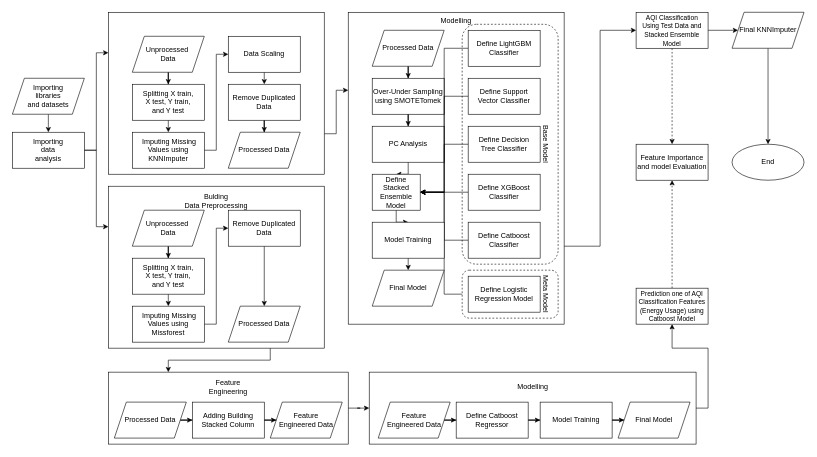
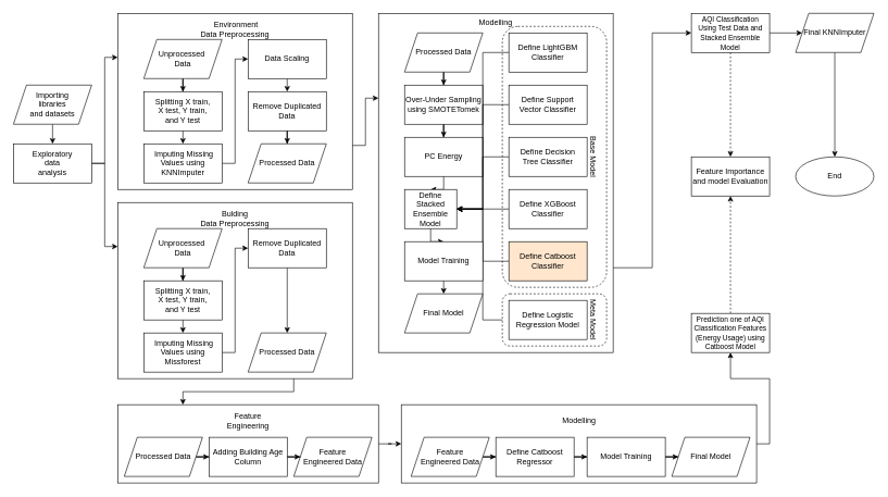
  <mxCell id="0" />
  <mxCell id="1" parent="0" />
  <mxCell id="2" style="edgeStyle=orthogonalEdgeStyle;rounded=0;orthogonalLoop=1;jettySize=auto;html=1;exitX=0.5;exitY=1;exitDx=0;exitDy=0;entryX=0.5;entryY=0;entryDx=0;entryDy=0;" edge="1" parent="1" source="3" target="6"><mxGeometry relative="1" as="geometry" /></mxCell>
  <mxCell id="3" value="Importing &lt;br&gt;libraries &lt;br&gt;and datasets" style="shape=parallelogram;perimeter=parallelogramPerimeter;whiteSpace=wrap;html=1;fixedSize=1;" vertex="1" parent="1"><mxGeometry x="20" y="130" width="120" height="60" as="geometry" /></mxCell>
  <mxCell id="4" style="edgeStyle=orthogonalEdgeStyle;rounded=0;orthogonalLoop=1;jettySize=auto;html=1;entryX=0;entryY=0.25;entryDx=0;entryDy=0;" edge="1" parent="1" source="6" target="8"><mxGeometry relative="1" as="geometry" /></mxCell>
  <mxCell id="5" style="edgeStyle=orthogonalEdgeStyle;rounded=0;orthogonalLoop=1;jettySize=auto;html=1;entryX=0;entryY=0.25;entryDx=0;entryDy=0;" edge="1" parent="1" source="6" target="53"><mxGeometry relative="1" as="geometry" /></mxCell>
- <mxCell id="6" value="Importing &lt;br&gt;data &lt;br&gt;analysis" style="rounded=0;whiteSpace=wrap;html=1;" vertex="1" parent="1"><mxGeometry x="20" y="220" width="120" height="60" as="geometry" /></mxCell>
+ <mxCell id="6" value="Exploratory &lt;br&gt;data &lt;br&gt;analysis" style="rounded=0;whiteSpace=wrap;html=1;" vertex="1" parent="1"><mxGeometry x="20" y="220" width="120" height="60" as="geometry" /></mxCell>
  <mxCell id="7" style="edgeStyle=orthogonalEdgeStyle;rounded=0;orthogonalLoop=1;jettySize=auto;html=1;exitX=1;exitY=0.75;exitDx=0;exitDy=0;entryX=0;entryY=0.25;entryDx=0;entryDy=0;" edge="1" parent="1" source="8" target="23"><mxGeometry relative="1" as="geometry" /></mxCell>
  <mxCell id="8" value="" style="rounded=0;whiteSpace=wrap;html=1;" vertex="1" parent="1"><mxGeometry x="180" y="20" width="360" height="270" as="geometry" /></mxCell>
  <mxCell id="9" value="" style="edgeStyle=orthogonalEdgeStyle;rounded=0;orthogonalLoop=1;jettySize=auto;html=1;" edge="1" parent="1" source="10" target="12"><mxGeometry relative="1" as="geometry" /></mxCell>
  <mxCell id="10" value="&lt;div&gt;Unprocessed&amp;nbsp;&lt;/div&gt;&lt;div&gt;Data&lt;/div&gt;" style="rounded=0;whiteSpace=wrap;html=1;shape=parallelogram;perimeter=parallelogramPerimeter;fixedSize=1;" vertex="1" parent="1"><mxGeometry x="220" y="60" width="120" height="60" as="geometry" /></mxCell>
  <mxCell id="11" style="edgeStyle=orthogonalEdgeStyle;rounded=0;orthogonalLoop=1;jettySize=auto;html=1;exitX=0.5;exitY=1;exitDx=0;exitDy=0;entryX=0.5;entryY=0;entryDx=0;entryDy=0;" edge="1" parent="1" source="12" target="14"><mxGeometry relative="1" as="geometry" /></mxCell>
  <mxCell id="12" value="Splitting X train, &lt;br&gt;X test, Y train, &lt;br&gt;and Y test" style="rounded=0;whiteSpace=wrap;html=1;" vertex="1" parent="1"><mxGeometry x="220" y="140" width="120" height="60" as="geometry" /></mxCell>
  <mxCell id="13" style="edgeStyle=orthogonalEdgeStyle;rounded=0;orthogonalLoop=1;jettySize=auto;html=1;exitX=1;exitY=0.5;exitDx=0;exitDy=0;entryX=0;entryY=0.5;entryDx=0;entryDy=0;" edge="1" parent="1" source="14" target="16"><mxGeometry relative="1" as="geometry" /></mxCell>
  <mxCell id="14" value="&lt;font&gt;&amp;nbsp;Imputing Missing Values using KNNImputer&lt;br&gt;&lt;/font&gt;" style="rounded=0;whiteSpace=wrap;html=1;" vertex="1" parent="1"><mxGeometry x="220" y="220" width="120" height="60" as="geometry" /></mxCell>
  <mxCell id="15" style="edgeStyle=orthogonalEdgeStyle;rounded=0;orthogonalLoop=1;jettySize=auto;html=1;exitX=0.5;exitY=1;exitDx=0;exitDy=0;entryX=0.5;entryY=0;entryDx=0;entryDy=0;" edge="1" parent="1" source="16" target="18"><mxGeometry relative="1" as="geometry" /></mxCell>
  <mxCell id="16" value="Data Scaling" style="rounded=0;whiteSpace=wrap;html=1;" vertex="1" parent="1"><mxGeometry x="380" y="60" width="120" height="60" as="geometry" /></mxCell>
  <mxCell id="17" value="" style="edgeStyle=orthogonalEdgeStyle;rounded=0;orthogonalLoop=1;jettySize=auto;html=1;" edge="1" parent="1" source="18" target="20"><mxGeometry relative="1" as="geometry" /></mxCell>
  <mxCell id="18" value="Remove Duplicated Data" style="rounded=0;whiteSpace=wrap;html=1;" vertex="1" parent="1"><mxGeometry x="380" y="140" width="120" height="60" as="geometry" /></mxCell>
  <mxCell id="19" style="edgeStyle=orthogonalEdgeStyle;rounded=0;orthogonalLoop=1;jettySize=auto;html=1;exitX=1;exitY=0.5;exitDx=0;exitDy=0;entryX=1;entryY=0.5;entryDx=0;entryDy=0;" edge="1" parent="1" source="16" target="16"><mxGeometry relative="1" as="geometry"><Array as="points" /></mxGeometry></mxCell>
  <mxCell id="20" value="Processed Data" style="rounded=0;whiteSpace=wrap;html=1;shape=parallelogram;perimeter=parallelogramPerimeter;fixedSize=1;" vertex="1" parent="1"><mxGeometry x="380" y="220" width="120" height="60" as="geometry" /></mxCell>
+ <mxCell id="21" value="&amp;nbsp;Environment&lt;br&gt;Data Preprocessing" style="text;html=1;align=center;verticalAlign=middle;whiteSpace=wrap;rounded=0;" vertex="1" parent="1"><mxGeometry x="295" y="30" width="130" height="30" as="geometry" /></mxCell>
  <mxCell id="22" style="edgeStyle=orthogonalEdgeStyle;rounded=0;orthogonalLoop=1;jettySize=auto;html=1;exitX=1;exitY=0.75;exitDx=0;exitDy=0;" edge="1" parent="1" source="23" target="85"><mxGeometry relative="1" as="geometry" /></mxCell>
  <mxCell id="23" value="" style="rounded=0;whiteSpace=wrap;html=1;" vertex="1" parent="1"><mxGeometry x="580" y="20" width="360" height="520" as="geometry" /></mxCell>
  <mxCell id="24" value="Modelling" style="text;html=1;align=center;verticalAlign=middle;whiteSpace=wrap;rounded=0;" vertex="1" parent="1"><mxGeometry x="700" y="20" width="120" height="30" as="geometry" /></mxCell>
  <mxCell id="25" value="" style="edgeStyle=orthogonalEdgeStyle;rounded=0;orthogonalLoop=1;jettySize=auto;html=1;" edge="1" parent="1" source="26" target="28"><mxGeometry relative="1" as="geometry" /></mxCell>
  <mxCell id="26" value="Processed Data" style="rounded=0;whiteSpace=wrap;html=1;shape=parallelogram;perimeter=parallelogramPerimeter;fixedSize=1;" vertex="1" parent="1"><mxGeometry x="620" y="50" width="120" height="60" as="geometry" /></mxCell>
  <mxCell id="27" value="" style="edgeStyle=orthogonalEdgeStyle;rounded=0;orthogonalLoop=1;jettySize=auto;html=1;" edge="1" parent="1" source="28" target="30"><mxGeometry relative="1" as="geometry" /></mxCell>
  <mxCell id="28" value="Over-Under Sampling using SMOTETomek" style="rounded=0;whiteSpace=wrap;html=1;" vertex="1" parent="1"><mxGeometry x="620" y="130" width="120" height="60" as="geometry" /></mxCell>
  <mxCell id="29" value="" style="edgeStyle=orthogonalEdgeStyle;rounded=0;orthogonalLoop=1;jettySize=auto;html=1;" edge="1" parent="1" source="30" target="32"><mxGeometry relative="1" as="geometry" /></mxCell>
- <mxCell id="30" value="PC Analysis" style="rounded=0;whiteSpace=wrap;html=1;" vertex="1" parent="1"><mxGeometry x="620" y="210" width="120" height="60" as="geometry" /></mxCell>
+ <mxCell id="30" value="PC Energy" style="rounded=0;whiteSpace=wrap;html=1;" vertex="1" parent="1"><mxGeometry x="620" y="210" width="120" height="60" as="geometry" /></mxCell>
  <mxCell id="31" value="" style="edgeStyle=orthogonalEdgeStyle;rounded=0;orthogonalLoop=1;jettySize=auto;html=1;" edge="1" parent="1" source="32" target="50"><mxGeometry relative="1" as="geometry" /></mxCell>
  <mxCell id="32" value="Define Stacked Ensemble Model" style="rounded=0;whiteSpace=wrap;html=1;" vertex="1" parent="1"><mxGeometry x="620" y="290" width="80" height="60" as="geometry" /></mxCell>
  <mxCell id="33" value="" style="rounded=1;whiteSpace=wrap;html=1;dashed=1;" vertex="1" parent="1"><mxGeometry x="770" y="40" width="160" height="400" as="geometry" /></mxCell>
  <mxCell id="34" style="edgeStyle=orthogonalEdgeStyle;rounded=0;orthogonalLoop=1;jettySize=auto;html=1;entryX=1;entryY=0.5;entryDx=0;entryDy=0;" edge="1" parent="1" source="35" target="32"><mxGeometry relative="1" as="geometry" /></mxCell>
  <mxCell id="35" value="Define LightGBM Classifier" style="rounded=0;whiteSpace=wrap;html=1;" vertex="1" parent="1"><mxGeometry x="780" y="50" width="120" height="60" as="geometry" /></mxCell>
  <mxCell id="36" style="edgeStyle=orthogonalEdgeStyle;rounded=0;orthogonalLoop=1;jettySize=auto;html=1;entryX=1;entryY=0.5;entryDx=0;entryDy=0;" edge="1" parent="1" source="37" target="32"><mxGeometry relative="1" as="geometry" /></mxCell>
  <mxCell id="37" value="Define Support &lt;br&gt;Vector Classifier" style="rounded=0;whiteSpace=wrap;html=1;" vertex="1" parent="1"><mxGeometry x="780" y="130" width="120" height="60" as="geometry" /></mxCell>
  <mxCell id="38" style="edgeStyle=orthogonalEdgeStyle;rounded=0;orthogonalLoop=1;jettySize=auto;html=1;entryX=1;entryY=0.5;entryDx=0;entryDy=0;" edge="1" parent="1" source="39" target="32"><mxGeometry relative="1" as="geometry" /></mxCell>
  <mxCell id="39" value="Define Decision &lt;br&gt;Tree Classifier" style="rounded=0;whiteSpace=wrap;html=1;" vertex="1" parent="1"><mxGeometry x="780" y="210" width="120" height="60" as="geometry" /></mxCell>
  <mxCell id="40" style="edgeStyle=orthogonalEdgeStyle;rounded=0;orthogonalLoop=1;jettySize=auto;html=1;" edge="1" parent="1" source="41" target="32"><mxGeometry relative="1" as="geometry" /></mxCell>
  <mxCell id="41" value="Define XGBoost Classifier" style="rounded=0;whiteSpace=wrap;html=1;" vertex="1" parent="1"><mxGeometry x="780" y="290" width="120" height="60" as="geometry" /></mxCell>
  <mxCell id="42" style="edgeStyle=orthogonalEdgeStyle;rounded=0;orthogonalLoop=1;jettySize=auto;html=1;entryX=1;entryY=0.5;entryDx=0;entryDy=0;" edge="1" parent="1" source="43" target="32"><mxGeometry relative="1" as="geometry" /></mxCell>
- <mxCell id="43" value="Define Catboost Classifier" style="rounded=0;whiteSpace=wrap;html=1;" vertex="1" parent="1"><mxGeometry x="780" y="370" width="120" height="60" as="geometry" /></mxCell>
+ <mxCell id="43" value="Define Catboost Classifier" style="rounded=0;whiteSpace=wrap;html=1;fillColor=#ffe6cc;" vertex="1" parent="1"><mxGeometry x="780" y="370" width="120" height="60" as="geometry" /></mxCell>
  <mxCell id="44" style="edgeStyle=orthogonalEdgeStyle;rounded=0;orthogonalLoop=1;jettySize=auto;html=1;entryX=1;entryY=0.5;entryDx=0;entryDy=0;" edge="1" parent="1" source="46" target="32"><mxGeometry relative="1" as="geometry" /></mxCell>
  <mxCell id="45" value="" style="rounded=1;whiteSpace=wrap;html=1;dashed=1;" vertex="1" parent="1"><mxGeometry x="770" y="450" width="160" height="80" as="geometry" /></mxCell>
  <mxCell id="46" value="Define Logistic Regression Model" style="rounded=0;whiteSpace=wrap;html=1;" vertex="1" parent="1"><mxGeometry x="780" y="460" width="120" height="60" as="geometry" /></mxCell>
  <mxCell id="47" value="Base Model" style="text;html=1;align=center;verticalAlign=middle;whiteSpace=wrap;rounded=0;rotation=90;" vertex="1" parent="1"><mxGeometry x="860" y="225" width="100" height="30" as="geometry" /></mxCell>
  <mxCell id="48" value="Meta Model" style="text;html=1;align=center;verticalAlign=middle;whiteSpace=wrap;rounded=0;rotation=90;" vertex="1" parent="1"><mxGeometry x="860" y="475" width="100" height="30" as="geometry" /></mxCell>
  <mxCell id="49" style="edgeStyle=orthogonalEdgeStyle;rounded=0;orthogonalLoop=1;jettySize=auto;html=1;exitX=0.5;exitY=1;exitDx=0;exitDy=0;entryX=0.5;entryY=0;entryDx=0;entryDy=0;" edge="1" parent="1" source="50" target="51"><mxGeometry relative="1" as="geometry" /></mxCell>
  <mxCell id="50" value="Model Training" style="rounded=0;whiteSpace=wrap;html=1;" vertex="1" parent="1"><mxGeometry x="620" y="370" width="120" height="60" as="geometry" /></mxCell>
  <mxCell id="51" value="Final Model" style="shape=parallelogram;perimeter=parallelogramPerimeter;whiteSpace=wrap;html=1;fixedSize=1;" vertex="1" parent="1"><mxGeometry x="620" y="450" width="120" height="60" as="geometry" /></mxCell>
  <mxCell id="52" style="edgeStyle=orthogonalEdgeStyle;rounded=0;orthogonalLoop=1;jettySize=auto;html=1;exitX=0.75;exitY=1;exitDx=0;exitDy=0;entryX=0.25;entryY=0;entryDx=0;entryDy=0;" edge="1" parent="1" source="53" target="66"><mxGeometry relative="1" as="geometry" /></mxCell>
  <mxCell id="53" value="" style="rounded=0;whiteSpace=wrap;html=1;" vertex="1" parent="1"><mxGeometry x="180" y="310" width="360" height="270" as="geometry" /></mxCell>
  <mxCell id="54" value="" style="edgeStyle=orthogonalEdgeStyle;rounded=0;orthogonalLoop=1;jettySize=auto;html=1;" edge="1" parent="1" source="55" target="57"><mxGeometry relative="1" as="geometry" /></mxCell>
  <mxCell id="55" value="&lt;div&gt;Unprocessed&amp;nbsp;&lt;/div&gt;&lt;div&gt;Data&lt;/div&gt;" style="rounded=0;whiteSpace=wrap;html=1;shape=parallelogram;perimeter=parallelogramPerimeter;fixedSize=1;" vertex="1" parent="1"><mxGeometry x="220" y="350" width="120" height="60" as="geometry" /></mxCell>
  <mxCell id="56" style="edgeStyle=orthogonalEdgeStyle;rounded=0;orthogonalLoop=1;jettySize=auto;html=1;exitX=0.5;exitY=1;exitDx=0;exitDy=0;entryX=0.5;entryY=0;entryDx=0;entryDy=0;" edge="1" parent="1" source="57" target="59"><mxGeometry relative="1" as="geometry" /></mxCell>
  <mxCell id="57" value="Splitting X train, &lt;br&gt;X test, Y train, &lt;br&gt;and Y test" style="rounded=0;whiteSpace=wrap;html=1;" vertex="1" parent="1"><mxGeometry x="220" y="430" width="120" height="60" as="geometry" /></mxCell>
  <mxCell id="58" style="edgeStyle=orthogonalEdgeStyle;rounded=0;orthogonalLoop=1;jettySize=auto;html=1;exitX=1;exitY=0.5;exitDx=0;exitDy=0;entryX=0;entryY=0.5;entryDx=0;entryDy=0;" edge="1" parent="1" source="59" target="61"><mxGeometry relative="1" as="geometry" /></mxCell>
  <mxCell id="59" value="&lt;font&gt;&amp;nbsp;Imputing Missing Values using Missforest&lt;br&gt;&lt;/font&gt;" style="rounded=0;whiteSpace=wrap;html=1;" vertex="1" parent="1"><mxGeometry x="220" y="510" width="120" height="60" as="geometry" /></mxCell>
  <mxCell id="60" style="edgeStyle=orthogonalEdgeStyle;rounded=0;orthogonalLoop=1;jettySize=auto;html=1;entryX=0.5;entryY=0;entryDx=0;entryDy=0;" edge="1" parent="1" source="61" target="63"><mxGeometry relative="1" as="geometry" /></mxCell>
  <mxCell id="61" value="Remove Duplicated Data" style="rounded=0;whiteSpace=wrap;html=1;" vertex="1" parent="1"><mxGeometry x="380" y="350" width="120" height="60" as="geometry" /></mxCell>
  <mxCell id="62" style="edgeStyle=orthogonalEdgeStyle;rounded=0;orthogonalLoop=1;jettySize=auto;html=1;exitX=1;exitY=0.5;exitDx=0;exitDy=0;entryX=1;entryY=0.5;entryDx=0;entryDy=0;" edge="1" parent="1" source="61" target="61"><mxGeometry relative="1" as="geometry"><Array as="points" /></mxGeometry></mxCell>
  <mxCell id="63" value="Processed Data" style="rounded=0;whiteSpace=wrap;html=1;shape=parallelogram;perimeter=parallelogramPerimeter;fixedSize=1;" vertex="1" parent="1"><mxGeometry x="380" y="510" width="120" height="60" as="geometry" /></mxCell>
  <mxCell id="64" value="Bulding&lt;br&gt;&lt;div&gt;Data Preprocessing&lt;/div&gt;" style="text;html=1;align=center;verticalAlign=middle;whiteSpace=wrap;rounded=0;" vertex="1" parent="1"><mxGeometry x="295" y="320" width="130" height="30" as="geometry" /></mxCell>
  <mxCell id="65" value="" style="edgeStyle=orthogonalEdgeStyle;rounded=0;orthogonalLoop=1;jettySize=auto;html=1;" edge="1" parent="1" source="66" target="74"><mxGeometry relative="1" as="geometry" /></mxCell>
  <mxCell id="66" value="" style="rounded=0;whiteSpace=wrap;html=1;" vertex="1" parent="1"><mxGeometry x="180" y="620" width="400" height="120" as="geometry" /></mxCell>
  <mxCell id="67" style="edgeStyle=orthogonalEdgeStyle;rounded=0;orthogonalLoop=1;jettySize=auto;html=1;entryX=0;entryY=0.5;entryDx=0;entryDy=0;" edge="1" parent="1" source="68" target="71"><mxGeometry relative="1" as="geometry" /></mxCell>
  <mxCell id="68" value="Processed Data" style="rounded=0;whiteSpace=wrap;html=1;shape=parallelogram;perimeter=parallelogramPerimeter;fixedSize=1;" vertex="1" parent="1"><mxGeometry x="190" y="670" width="120" height="60" as="geometry" /></mxCell>
  <mxCell id="69" value="Feature &lt;br&gt;Engineered Data" style="rounded=0;whiteSpace=wrap;html=1;shape=parallelogram;perimeter=parallelogramPerimeter;fixedSize=1;" vertex="1" parent="1"><mxGeometry x="450" y="670" width="120" height="60" as="geometry" /></mxCell>
  <mxCell id="70" style="edgeStyle=orthogonalEdgeStyle;rounded=0;orthogonalLoop=1;jettySize=auto;html=1;entryX=0;entryY=0.5;entryDx=0;entryDy=0;" edge="1" parent="1" source="71" target="69"><mxGeometry relative="1" as="geometry" /></mxCell>
- <mxCell id="71" value="Adding Building Stacked Column" style="rounded=0;whiteSpace=wrap;html=1;shape=label;fixedSize=1;" vertex="1" parent="1"><mxGeometry x="320" y="670" width="120" height="60" as="geometry" /></mxCell>
+ <mxCell id="71" value="Adding Building Age Column" style="rounded=0;whiteSpace=wrap;html=1;shape=label;fixedSize=1;" vertex="1" parent="1"><mxGeometry x="320" y="670" width="120" height="60" as="geometry" /></mxCell>
  <mxCell id="72" value="Feature Engineering" style="text;html=1;align=center;verticalAlign=middle;whiteSpace=wrap;rounded=0;" vertex="1" parent="1"><mxGeometry x="345" y="630" width="70" height="30" as="geometry" /></mxCell>
  <mxCell id="73" style="edgeStyle=orthogonalEdgeStyle;rounded=0;orthogonalLoop=1;jettySize=auto;html=1;exitX=1;exitY=0.5;exitDx=0;exitDy=0;" edge="1" parent="1" source="74" target="87"><mxGeometry relative="1" as="geometry" /></mxCell>
  <mxCell id="74" value="" style="whiteSpace=wrap;html=1;rounded=0;" vertex="1" parent="1"><mxGeometry x="615" y="620" width="545" height="120" as="geometry" /></mxCell>
  <mxCell id="75" value="" style="edgeStyle=orthogonalEdgeStyle;rounded=0;orthogonalLoop=1;jettySize=auto;html=1;" edge="1" parent="1" source="76" target="78"><mxGeometry relative="1" as="geometry" /></mxCell>
  <mxCell id="76" value="Feature&lt;br&gt;Engineered Data" style="rounded=0;whiteSpace=wrap;html=1;shape=parallelogram;perimeter=parallelogramPerimeter;fixedSize=1;" vertex="1" parent="1"><mxGeometry x="630" y="670" width="120" height="60" as="geometry" /></mxCell>
  <mxCell id="77" value="" style="edgeStyle=orthogonalEdgeStyle;rounded=0;orthogonalLoop=1;jettySize=auto;html=1;" edge="1" parent="1" source="78" target="80"><mxGeometry relative="1" as="geometry" /></mxCell>
  <mxCell id="78" value="Define Catboost Regressor" style="whiteSpace=wrap;html=1;rounded=0;" vertex="1" parent="1"><mxGeometry x="760" y="670" width="120" height="60" as="geometry" /></mxCell>
  <mxCell id="79" value="" style="edgeStyle=orthogonalEdgeStyle;rounded=0;orthogonalLoop=1;jettySize=auto;html=1;" edge="1" parent="1" source="80" target="81"><mxGeometry relative="1" as="geometry" /></mxCell>
  <mxCell id="80" value="Model Training" style="whiteSpace=wrap;html=1;rounded=0;" vertex="1" parent="1"><mxGeometry x="900" y="670" width="120" height="60" as="geometry" /></mxCell>
  <mxCell id="81" value="Final Model" style="whiteSpace=wrap;html=1;rounded=0;shape=parallelogram;perimeter=parallelogramPerimeter;fixedSize=1;" vertex="1" parent="1"><mxGeometry x="1030" y="670" width="120" height="60" as="geometry" /></mxCell>
  <mxCell id="82" value="Modelling" style="text;html=1;align=center;verticalAlign=middle;whiteSpace=wrap;rounded=0;" vertex="1" parent="1"><mxGeometry x="852.5" y="630" width="70" height="30" as="geometry" /></mxCell>
  <mxCell id="83" value="" style="edgeStyle=orthogonalEdgeStyle;rounded=0;orthogonalLoop=1;jettySize=auto;html=1;" edge="1" parent="1" source="85" target="89"><mxGeometry relative="1" as="geometry" /></mxCell>
  <mxCell id="84" style="edgeStyle=orthogonalEdgeStyle;rounded=0;orthogonalLoop=1;jettySize=auto;html=1;entryX=0.5;entryY=0;entryDx=0;entryDy=0;dashed=1;" edge="1" parent="1" source="85" target="90"><mxGeometry relative="1" as="geometry" /></mxCell>
  <mxCell id="85" value="&lt;font style=&quot;font-size: 11px;&quot;&gt;AQI Classification &lt;br&gt;Using Test Data and Stacked Ensemble Model &lt;/font&gt;" style="rounded=0;whiteSpace=wrap;html=1;" vertex="1" parent="1"><mxGeometry x="1060" y="20" width="120" height="60" as="geometry" /></mxCell>
  <mxCell id="86" style="edgeStyle=orthogonalEdgeStyle;rounded=0;orthogonalLoop=1;jettySize=auto;html=1;entryX=0.5;entryY=1;entryDx=0;entryDy=0;dashed=1;" edge="1" parent="1" source="87" target="90"><mxGeometry relative="1" as="geometry" /></mxCell>
  <mxCell id="87" value="&lt;font style=&quot;font-size: 11px;&quot;&gt;Prediction one of AQI Classification Features (Energy Usage) using Catboost Model&lt;br&gt;&lt;/font&gt;" style="rounded=0;whiteSpace=wrap;html=1;" vertex="1" parent="1"><mxGeometry x="1060" y="480" width="120" height="60" as="geometry" /></mxCell>
  <mxCell id="88" style="edgeStyle=orthogonalEdgeStyle;rounded=0;orthogonalLoop=1;jettySize=auto;html=1;" edge="1" parent="1" source="89" target="91"><mxGeometry relative="1" as="geometry" /></mxCell>
  <mxCell id="89" value="Final KNNImputer" style="shape=parallelogram;perimeter=parallelogramPerimeter;whiteSpace=wrap;html=1;fixedSize=1;rounded=0;" vertex="1" parent="1"><mxGeometry x="1220" y="20" width="120" height="60" as="geometry" /></mxCell>
  <mxCell id="90" value="Feature Importance and model Evaluation" style="rounded=0;whiteSpace=wrap;html=1;" vertex="1" parent="1"><mxGeometry x="1060" y="240" width="120" height="60" as="geometry" /></mxCell>
  <mxCell id="91" value="End" style="ellipse;whiteSpace=wrap;html=1;" vertex="1" parent="1"><mxGeometry x="1220" y="240" width="120" height="60" as="geometry" /></mxCell>
